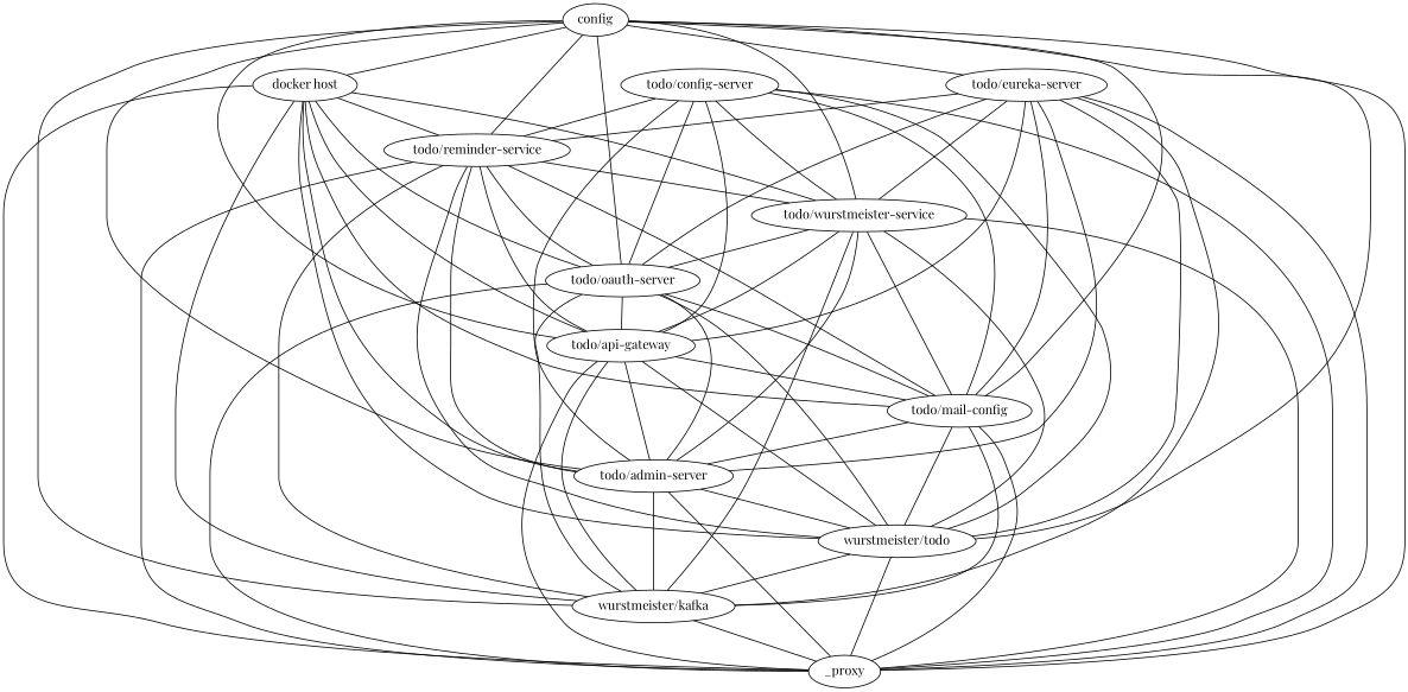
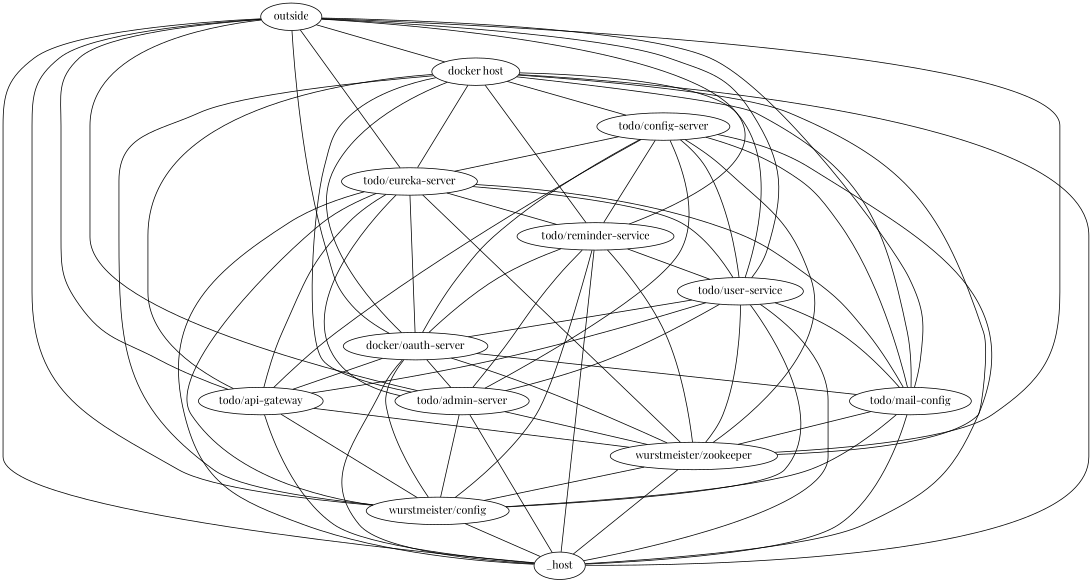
  graph {
    fontname="Playfair Display"
    node [fontname="Playfair Display"]
    edge [contstraint=false fontname="Playfair Display"]
-   outside [label=config]
+   outside
    "todo/eureka-server"
    "todo/reminder-service"
-   "todo/user-service" [label="todo/wurstmeister-service"]
-   "todo/oauth-server"
+   "todo/user-service"
+   "todo/oauth-server" [label="docker/oauth-server"]
    "todo/api-gateway"
    n7 [label="todo/mail-config"]
    "todo/admin-server"
-   "wurstmeister/zookeeper" [label="wurstmeister/todo"]
-   "wurstmeister/kafka"
-   _proxy
+   "wurstmeister/zookeeper"
+   "wurstmeister/kafka" [label="wurstmeister/config"]
+   _proxy [label=_host]
    "docker host"
    "todo/config-server"
    outside -- "todo/eureka-server"
    outside -- "todo/reminder-service"
    outside -- "todo/user-service"
    outside -- "todo/oauth-server"
    outside -- "todo/api-gateway"
    outside -- n7
    outside -- "todo/admin-server"
    outside -- "wurstmeister/zookeeper"
    outside -- "wurstmeister/kafka"
    outside -- _proxy
    outside -- "docker host"
    "todo/eureka-server" -- "todo/reminder-service"
    "todo/eureka-server" -- "todo/user-service"
    "todo/eureka-server" -- "todo/oauth-server"
    "todo/eureka-server" -- "todo/api-gateway"
    "todo/eureka-server" -- n7
    "todo/eureka-server" -- "todo/admin-server"
    "todo/eureka-server" -- "wurstmeister/zookeeper"
    "todo/eureka-server" -- "wurstmeister/kafka"
    "todo/eureka-server" -- _proxy
    "todo/reminder-service" -- "todo/user-service"
    "todo/reminder-service" -- "todo/oauth-server"
-   "todo/reminder-service" -- "todo/api-gateway"
-   "todo/reminder-service" -- n7
    "todo/reminder-service" -- "todo/admin-server"
    "todo/reminder-service" -- "wurstmeister/zookeeper"
    "todo/reminder-service" -- "wurstmeister/kafka"
    "todo/reminder-service" -- _proxy
    "todo/user-service" -- "todo/oauth-server"
    "todo/user-service" -- "todo/api-gateway"
    "todo/user-service" -- n7
    "todo/user-service" -- "todo/admin-server"
    "todo/user-service" -- "wurstmeister/zookeeper"
    "todo/user-service" -- "wurstmeister/kafka"
    "todo/user-service" -- _proxy
    "todo/oauth-server" -- "todo/api-gateway"
    "todo/oauth-server" -- n7
    "todo/oauth-server" -- "todo/admin-server"
    "todo/oauth-server" -- "wurstmeister/zookeeper"
    "todo/oauth-server" -- "wurstmeister/kafka"
    "todo/oauth-server" -- _proxy
-   "todo/api-gateway" -- n7
-   "todo/api-gateway" -- "todo/admin-server"
    "todo/api-gateway" -- "wurstmeister/zookeeper"
    "todo/api-gateway" -- "wurstmeister/kafka"
    "todo/api-gateway" -- _proxy
-   n7 -- "todo/admin-server"
    n7 -- "wurstmeister/zookeeper"
    n7 -- "wurstmeister/kafka"
    n7 -- _proxy
    "todo/admin-server" -- "wurstmeister/zookeeper"
    "todo/admin-server" -- "wurstmeister/kafka"
    "todo/admin-server" -- _proxy
    "wurstmeister/zookeeper" -- "wurstmeister/kafka"
    "wurstmeister/zookeeper" -- _proxy
    "wurstmeister/kafka" -- _proxy
+   "docker host" -- "todo/eureka-server"
    "docker host" -- "todo/reminder-service"
    "docker host" -- "todo/user-service"
    "docker host" -- "todo/oauth-server"
    "docker host" -- "todo/api-gateway"
    "docker host" -- n7
    "docker host" -- "todo/admin-server"
    "docker host" -- "wurstmeister/zookeeper"
    "docker host" -- "wurstmeister/kafka"
    "docker host" -- _proxy
+   "docker host" -- "todo/config-server"
+   "todo/config-server" -- "todo/eureka-server"
    "todo/config-server" -- "todo/reminder-service"
    "todo/config-server" -- "todo/user-service"
    "todo/config-server" -- "todo/oauth-server"
    "todo/config-server" -- "todo/api-gateway"
    "todo/config-server" -- n7
    "todo/config-server" -- "todo/admin-server"
    "todo/config-server" -- "wurstmeister/zookeeper"
    "todo/config-server" -- _proxy
  }
